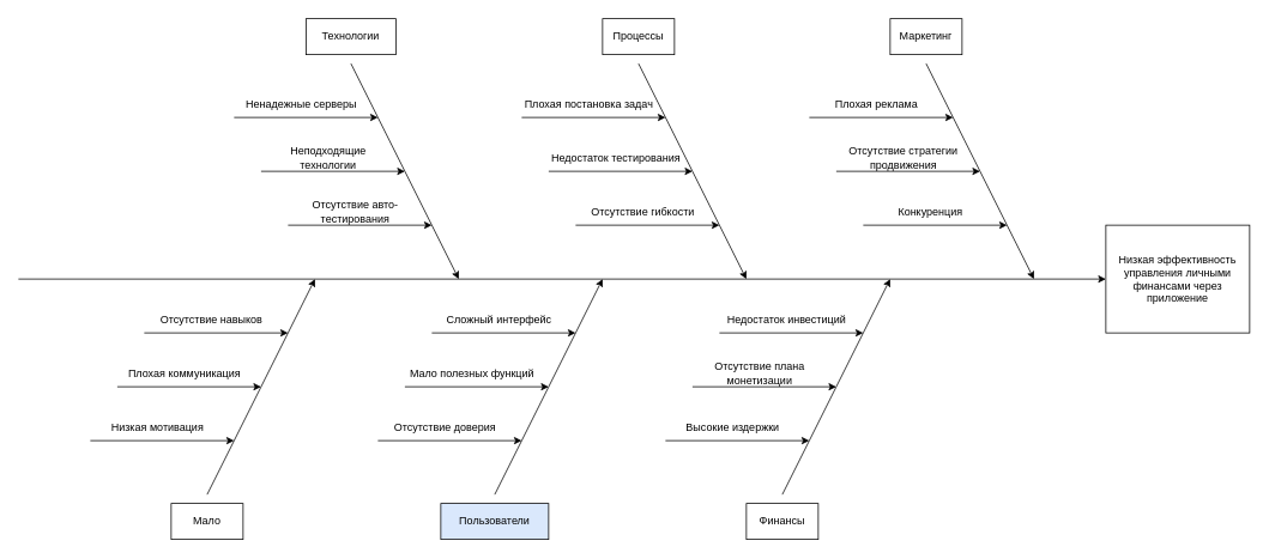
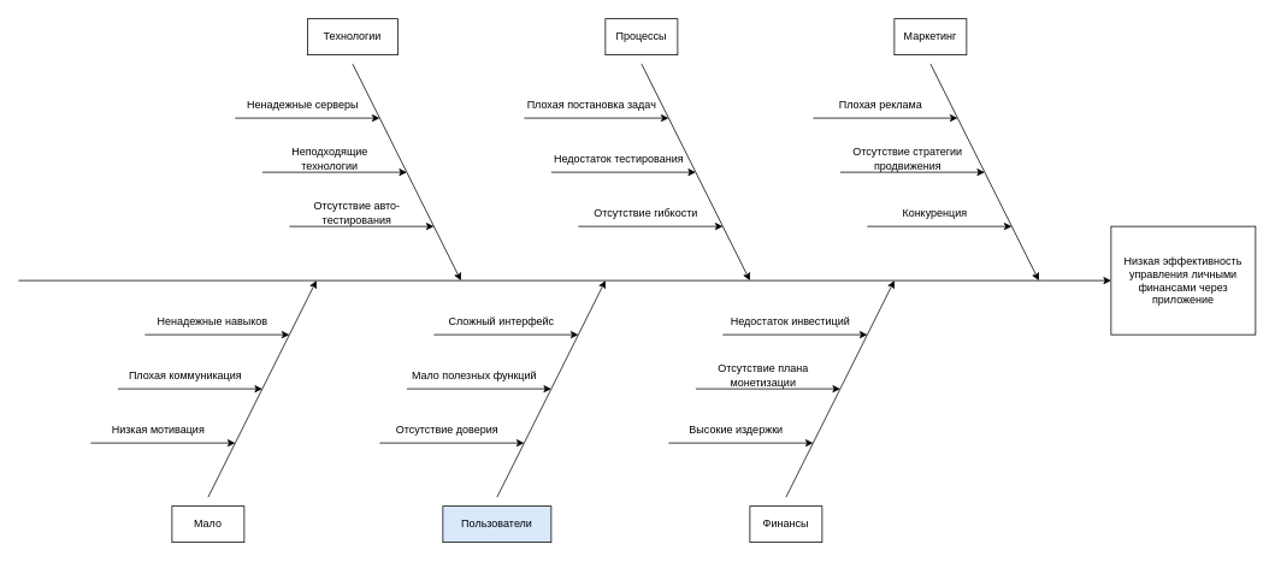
  <mxCell id="0" />
  <mxCell id="1" parent="0" />
  <mxCell id="2" value="Низкая эффективность управления личными финансами через приложение" style="rounded=0;whiteSpace=wrap;html=1;" vertex="1" parent="1"><mxGeometry x="1230" y="250" width="160" height="120" as="geometry" /></mxCell>
  <mxCell id="3" value="" style="endArrow=classic;html=1;rounded=0;entryX=0;entryY=0.5;entryDx=0;entryDy=0;" edge="1" parent="1" target="2"><mxGeometry width="50" height="50" relative="1" as="geometry"><mxPoint x="20" y="310" as="sourcePoint" /><mxPoint x="320" y="330" as="targetPoint" /></mxGeometry></mxCell>
  <mxCell id="4" value="" style="endArrow=classic;html=1;rounded=0;" edge="1" parent="1"><mxGeometry width="50" height="50" relative="1" as="geometry"><mxPoint x="1030" y="70" as="sourcePoint" /><mxPoint x="1150" y="310" as="targetPoint" /></mxGeometry></mxCell>
  <mxCell id="5" value="" style="endArrow=classic;html=1;rounded=0;" edge="1" parent="1"><mxGeometry width="50" height="50" relative="1" as="geometry"><mxPoint x="710" y="70" as="sourcePoint" /><mxPoint x="830" y="310" as="targetPoint" /></mxGeometry></mxCell>
  <mxCell id="6" value="" style="endArrow=classic;html=1;rounded=0;" edge="1" parent="1"><mxGeometry width="50" height="50" relative="1" as="geometry"><mxPoint x="390" y="70" as="sourcePoint" /><mxPoint x="510" y="310" as="targetPoint" /></mxGeometry></mxCell>
  <mxCell id="7" value="" style="endArrow=none;html=1;rounded=0;startArrow=classic;startFill=1;endFill=0;" edge="1" parent="1"><mxGeometry width="50" height="50" relative="1" as="geometry"><mxPoint x="350" y="310" as="sourcePoint" /><mxPoint x="230" y="550" as="targetPoint" /></mxGeometry></mxCell>
  <mxCell id="8" value="" style="endArrow=none;html=1;rounded=0;startArrow=classic;startFill=1;endFill=0;" edge="1" parent="1"><mxGeometry width="50" height="50" relative="1" as="geometry"><mxPoint x="670" y="310" as="sourcePoint" /><mxPoint x="550" y="550" as="targetPoint" /></mxGeometry></mxCell>
  <mxCell id="9" value="" style="endArrow=none;html=1;rounded=0;startArrow=classic;startFill=1;endFill=0;" edge="1" parent="1"><mxGeometry width="50" height="50" relative="1" as="geometry"><mxPoint x="990" y="310" as="sourcePoint" /><mxPoint x="870" y="550" as="targetPoint" /></mxGeometry></mxCell>
  <mxCell id="10" value="Мало" style="rounded=0;whiteSpace=wrap;html=1;" vertex="1" parent="1"><mxGeometry x="190" y="560" width="80" height="40" as="geometry" /></mxCell>
  <mxCell id="11" value="Технологии" style="rounded=0;whiteSpace=wrap;html=1;" vertex="1" parent="1"><mxGeometry x="340" y="20" width="100" height="40" as="geometry" /></mxCell>
  <mxCell id="12" value="Процессы" style="rounded=0;whiteSpace=wrap;html=1;" vertex="1" parent="1"><mxGeometry x="670" y="20" width="80" height="40" as="geometry" /></mxCell>
  <mxCell id="13" value="Маркетинг" style="rounded=0;whiteSpace=wrap;html=1;" vertex="1" parent="1"><mxGeometry x="990" y="20" width="80" height="40" as="geometry" /></mxCell>
  <mxCell id="14" value="Пользователи" style="rounded=0;whiteSpace=wrap;html=1;fillColor=#dae8fc;" vertex="1" parent="1"><mxGeometry x="490" y="560" width="120" height="40" as="geometry" /></mxCell>
  <mxCell id="15" value="Финансы" style="rounded=0;whiteSpace=wrap;html=1;" vertex="1" parent="1"><mxGeometry x="830" y="560" width="80" height="40" as="geometry" /></mxCell>
  <mxCell id="16" value="" style="endArrow=classic;html=1;rounded=0;" edge="1" parent="1"><mxGeometry width="50" height="50" relative="1" as="geometry"><mxPoint x="160" y="370" as="sourcePoint" /><mxPoint x="320" y="370" as="targetPoint" /></mxGeometry></mxCell>
  <mxCell id="17" value="" style="endArrow=classic;html=1;rounded=0;" edge="1" parent="1"><mxGeometry width="50" height="50" relative="1" as="geometry"><mxPoint x="130" y="430" as="sourcePoint" /><mxPoint x="290" y="430" as="targetPoint" /></mxGeometry></mxCell>
  <mxCell id="18" value="" style="endArrow=classic;html=1;rounded=0;" edge="1" parent="1"><mxGeometry width="50" height="50" relative="1" as="geometry"><mxPoint x="100" y="490" as="sourcePoint" /><mxPoint x="260" y="490" as="targetPoint" /></mxGeometry></mxCell>
  <mxCell id="19" value="" style="endArrow=classic;html=1;rounded=0;" edge="1" parent="1"><mxGeometry width="50" height="50" relative="1" as="geometry"><mxPoint x="480" y="370" as="sourcePoint" /><mxPoint x="640" y="370" as="targetPoint" /></mxGeometry></mxCell>
  <mxCell id="20" value="" style="endArrow=classic;html=1;rounded=0;" edge="1" parent="1"><mxGeometry width="50" height="50" relative="1" as="geometry"><mxPoint x="450" y="430" as="sourcePoint" /><mxPoint x="610" y="430" as="targetPoint" /></mxGeometry></mxCell>
  <mxCell id="21" value="" style="endArrow=classic;html=1;rounded=0;" edge="1" parent="1"><mxGeometry width="50" height="50" relative="1" as="geometry"><mxPoint x="420" y="490" as="sourcePoint" /><mxPoint x="580" y="490" as="targetPoint" /></mxGeometry></mxCell>
  <mxCell id="22" value="" style="endArrow=classic;html=1;rounded=0;" edge="1" parent="1"><mxGeometry width="50" height="50" relative="1" as="geometry"><mxPoint x="800" y="370" as="sourcePoint" /><mxPoint x="960" y="370" as="targetPoint" /></mxGeometry></mxCell>
  <mxCell id="23" value="" style="endArrow=classic;html=1;rounded=0;" edge="1" parent="1"><mxGeometry width="50" height="50" relative="1" as="geometry"><mxPoint x="770" y="430" as="sourcePoint" /><mxPoint x="930" y="430" as="targetPoint" /></mxGeometry></mxCell>
  <mxCell id="24" value="" style="endArrow=classic;html=1;rounded=0;" edge="1" parent="1"><mxGeometry width="50" height="50" relative="1" as="geometry"><mxPoint x="740" y="490" as="sourcePoint" /><mxPoint x="900" y="490" as="targetPoint" /></mxGeometry></mxCell>
  <mxCell id="25" value="" style="group;flipV=1;" vertex="1" connectable="0" parent="1"><mxGeometry x="260" y="130" width="220" height="120" as="geometry" /></mxCell>
  <mxCell id="26" value="" style="endArrow=classic;html=1;rounded=0;" edge="1" parent="25"><mxGeometry width="50" height="50" relative="1" as="geometry"><mxPoint x="60" y="120" as="sourcePoint" /><mxPoint x="220" y="120" as="targetPoint" /></mxGeometry></mxCell>
  <mxCell id="27" value="" style="endArrow=classic;html=1;rounded=0;" edge="1" parent="25"><mxGeometry width="50" height="50" relative="1" as="geometry"><mxPoint x="30" y="60" as="sourcePoint" /><mxPoint x="190" y="60" as="targetPoint" /></mxGeometry></mxCell>
  <mxCell id="28" value="" style="endArrow=classic;html=1;rounded=0;" edge="1" parent="25"><mxGeometry width="50" height="50" relative="1" as="geometry"><mxPoint as="sourcePoint" /><mxPoint x="160" as="targetPoint" /></mxGeometry></mxCell>
  <mxCell id="29" value="" style="group;flipV=1;" vertex="1" connectable="0" parent="1"><mxGeometry x="580" y="130" width="220" height="120" as="geometry" /></mxCell>
  <mxCell id="30" value="" style="endArrow=classic;html=1;rounded=0;" edge="1" parent="29"><mxGeometry width="50" height="50" relative="1" as="geometry"><mxPoint x="60" y="120" as="sourcePoint" /><mxPoint x="220" y="120" as="targetPoint" /></mxGeometry></mxCell>
  <mxCell id="31" value="" style="endArrow=classic;html=1;rounded=0;" edge="1" parent="29"><mxGeometry width="50" height="50" relative="1" as="geometry"><mxPoint x="30" y="60" as="sourcePoint" /><mxPoint x="190" y="60" as="targetPoint" /></mxGeometry></mxCell>
  <mxCell id="32" value="" style="endArrow=classic;html=1;rounded=0;" edge="1" parent="29"><mxGeometry width="50" height="50" relative="1" as="geometry"><mxPoint as="sourcePoint" /><mxPoint x="160" as="targetPoint" /></mxGeometry></mxCell>
  <mxCell id="33" value="" style="group;flipH=1;" vertex="1" connectable="0" parent="29"><mxGeometry y="-30" width="210" height="150" as="geometry" /></mxCell>
  <mxCell id="34" value="Отсутствие гибкости" style="text;html=1;align=center;verticalAlign=middle;whiteSpace=wrap;rounded=0;" vertex="1" parent="33"><mxGeometry x="60" y="120" width="150" height="30" as="geometry" /></mxCell>
  <mxCell id="35" value="Недостаток тестирования" style="text;html=1;align=center;verticalAlign=middle;whiteSpace=wrap;rounded=0;" vertex="1" parent="33"><mxGeometry x="30" y="60" width="150" height="30" as="geometry" /></mxCell>
  <mxCell id="36" value="Плохая постановка задач" style="text;html=1;align=center;verticalAlign=middle;whiteSpace=wrap;rounded=0;" vertex="1" parent="33"><mxGeometry width="150" height="30" as="geometry" /></mxCell>
  <mxCell id="37" value="" style="group;flipV=1;" vertex="1" connectable="0" parent="1"><mxGeometry x="900" y="130" width="220" height="120" as="geometry" /></mxCell>
  <mxCell id="38" value="" style="endArrow=classic;html=1;rounded=0;" edge="1" parent="37"><mxGeometry width="50" height="50" relative="1" as="geometry"><mxPoint x="60" y="120" as="sourcePoint" /><mxPoint x="220" y="120" as="targetPoint" /></mxGeometry></mxCell>
  <mxCell id="39" value="" style="endArrow=classic;html=1;rounded=0;" edge="1" parent="37"><mxGeometry width="50" height="50" relative="1" as="geometry"><mxPoint x="30" y="60" as="sourcePoint" /><mxPoint x="190" y="60" as="targetPoint" /></mxGeometry></mxCell>
  <mxCell id="40" value="" style="endArrow=classic;html=1;rounded=0;" edge="1" parent="37"><mxGeometry width="50" height="50" relative="1" as="geometry"><mxPoint as="sourcePoint" /><mxPoint x="160" as="targetPoint" /></mxGeometry></mxCell>
  <mxCell id="41" value="" style="group;flipH=1;" vertex="1" connectable="0" parent="37"><mxGeometry y="-30" width="210" height="150" as="geometry" /></mxCell>
  <mxCell id="42" value="Конкуренция" style="text;html=1;align=center;verticalAlign=middle;whiteSpace=wrap;rounded=0;" vertex="1" parent="41"><mxGeometry x="60" y="120" width="150" height="30" as="geometry" /></mxCell>
  <mxCell id="43" value="Отсутствие стратегии продвижения" style="text;html=1;align=center;verticalAlign=middle;whiteSpace=wrap;rounded=0;" vertex="1" parent="41"><mxGeometry x="30" y="60" width="150" height="30" as="geometry" /></mxCell>
  <mxCell id="44" value="Плохая реклама" style="text;html=1;align=center;verticalAlign=middle;whiteSpace=wrap;rounded=0;" vertex="1" parent="41"><mxGeometry width="150" height="30" as="geometry" /></mxCell>
- <mxCell id="45" value="Отсутствие навыков" style="text;html=1;align=center;verticalAlign=middle;whiteSpace=wrap;rounded=0;" vertex="1" parent="1"><mxGeometry x="160" y="340" width="150" height="30" as="geometry" /></mxCell>
+ <mxCell id="45" value="Ненадежные навыков" style="text;html=1;align=center;verticalAlign=middle;whiteSpace=wrap;rounded=0;" vertex="1" parent="1"><mxGeometry x="160" y="340" width="150" height="30" as="geometry" /></mxCell>
  <mxCell id="46" value="Плохая коммуникация" style="text;html=1;align=center;verticalAlign=middle;whiteSpace=wrap;rounded=0;" vertex="1" parent="1"><mxGeometry x="130" y="400" width="150" height="30" as="geometry" /></mxCell>
  <mxCell id="47" value="Низкая мотивация" style="text;html=1;align=center;verticalAlign=middle;whiteSpace=wrap;rounded=0;" vertex="1" parent="1"><mxGeometry x="100" y="460" width="150" height="30" as="geometry" /></mxCell>
  <mxCell id="48" value="Отсутствие доверия" style="text;html=1;align=center;verticalAlign=middle;whiteSpace=wrap;rounded=0;" vertex="1" parent="1"><mxGeometry x="420" y="460" width="150" height="30" as="geometry" /></mxCell>
  <mxCell id="49" value="Мало полезных функций" style="text;html=1;align=center;verticalAlign=middle;whiteSpace=wrap;rounded=0;" vertex="1" parent="1"><mxGeometry x="450" y="400" width="150" height="30" as="geometry" /></mxCell>
  <mxCell id="50" value="Сложный интерфейс" style="text;html=1;align=center;verticalAlign=middle;whiteSpace=wrap;rounded=0;" vertex="1" parent="1"><mxGeometry x="480" y="340" width="150" height="30" as="geometry" /></mxCell>
  <mxCell id="51" value="Высокие издержки" style="text;html=1;align=center;verticalAlign=middle;whiteSpace=wrap;rounded=0;" vertex="1" parent="1"><mxGeometry x="740" y="460" width="150" height="30" as="geometry" /></mxCell>
  <mxCell id="52" value="Отсутствие плана монетизации" style="text;html=1;align=center;verticalAlign=middle;whiteSpace=wrap;rounded=0;" vertex="1" parent="1"><mxGeometry x="770" y="400" width="150" height="30" as="geometry" /></mxCell>
  <mxCell id="53" value="Недостаток инвестиций" style="text;html=1;align=center;verticalAlign=middle;whiteSpace=wrap;rounded=0;" vertex="1" parent="1"><mxGeometry x="800" y="340" width="150" height="30" as="geometry" /></mxCell>
  <mxCell id="54" value="" style="group;flipH=1;" vertex="1" connectable="0" parent="1"><mxGeometry x="260" y="100" width="210" height="150" as="geometry" /></mxCell>
  <mxCell id="55" value="Отсутствие авто-тестирования" style="text;html=1;align=center;verticalAlign=middle;whiteSpace=wrap;rounded=0;" vertex="1" parent="54"><mxGeometry x="60" y="120" width="150" height="30" as="geometry" /></mxCell>
  <mxCell id="56" value="Неподходящие технологии" style="text;html=1;align=center;verticalAlign=middle;whiteSpace=wrap;rounded=0;" vertex="1" parent="54"><mxGeometry x="30" y="60" width="150" height="30" as="geometry" /></mxCell>
  <mxCell id="57" value="Ненадежные серверы" style="text;html=1;align=center;verticalAlign=middle;whiteSpace=wrap;rounded=0;" vertex="1" parent="54"><mxGeometry width="150" height="30" as="geometry" /></mxCell>
